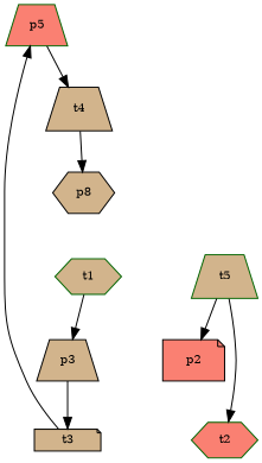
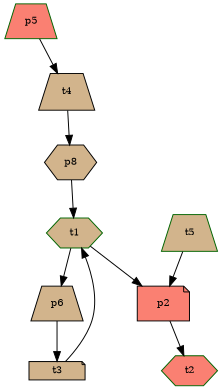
  digraph {
    splines=true
    node [color=black fillcolor=tan fontsize=10 shape=trapezium style=filled]
    n1 [color=darkgreen fillcolor=salmon label=p5]
    n2 [height=0.2 label=t4 width=0.8]
    n3 [label=p8 shape=hexagon]
    n4 [height=0.2 label=t3 shape=note width=0.8]
-   n5 [label=p3]
+   n5 [label=p6]
    n6 [color=darkgreen height=0.2 label=t1 shape=hexagon width=0.8]
    n7 [fillcolor=salmon label=p2 shape=note]
    n8 [color=darkgreen fillcolor=salmon height=0.2 label=t2 shape=hexagon width=0.8]
    n9 [color=darkgreen height=0.2 label=t5 width=0.8]
    n1 -> n2
    n2 -> n3
-   n4 -> n1
+   n3 -> n6
+   n4 -> n6
    n5 -> n4
    n6 -> n5
-   n9 -> n8
+   n6 -> n7
+   n7 -> n8
    n9 -> n7
  }
